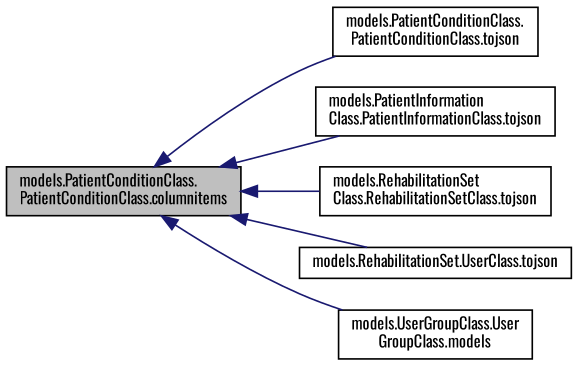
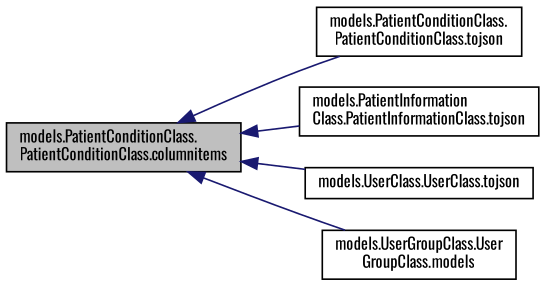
  digraph {
    fontname=Oswald
    rankdir=LR
    node [color=black fillcolor=white fontname=Oswald fontsize=10 shape=record style=filled]
    edge [color=midnightblue dir=back fontname=Oswald fontsize=10 labelfontname=Helvetica labelfontsize=10 style=solid]
    n1 [fillcolor=grey75 fontcolor=black height=0.2 label="models.PatientConditionClass.\lPatientConditionClass.columnitems" width=0.4]
    n2 [height=0.2 label="models.PatientConditionClass.\lPatientConditionClass.tojson" width=0.4]
    n3 [height=0.2 label="models.PatientInformation\lClass.PatientInformationClass.tojson" width=0.4]
-   n4 [height=0.2 label="models.RehabilitationSet\lClass.RehabilitationSetClass.tojson" width=0.4]
-   n5 [height=0.2 label="models.RehabilitationSet.UserClass.tojson" width=0.4]
+   n5 [height=0.2 label="models.UserClass.UserClass.tojson" width=0.4]
    n6 [height=0.2 label="models.UserGroupClass.User\lGroupClass.models" width=0.4]
    n1 -> n2
    n1 -> n3
-   n1 -> n4
    n1 -> n5
    n1 -> n6
  }
